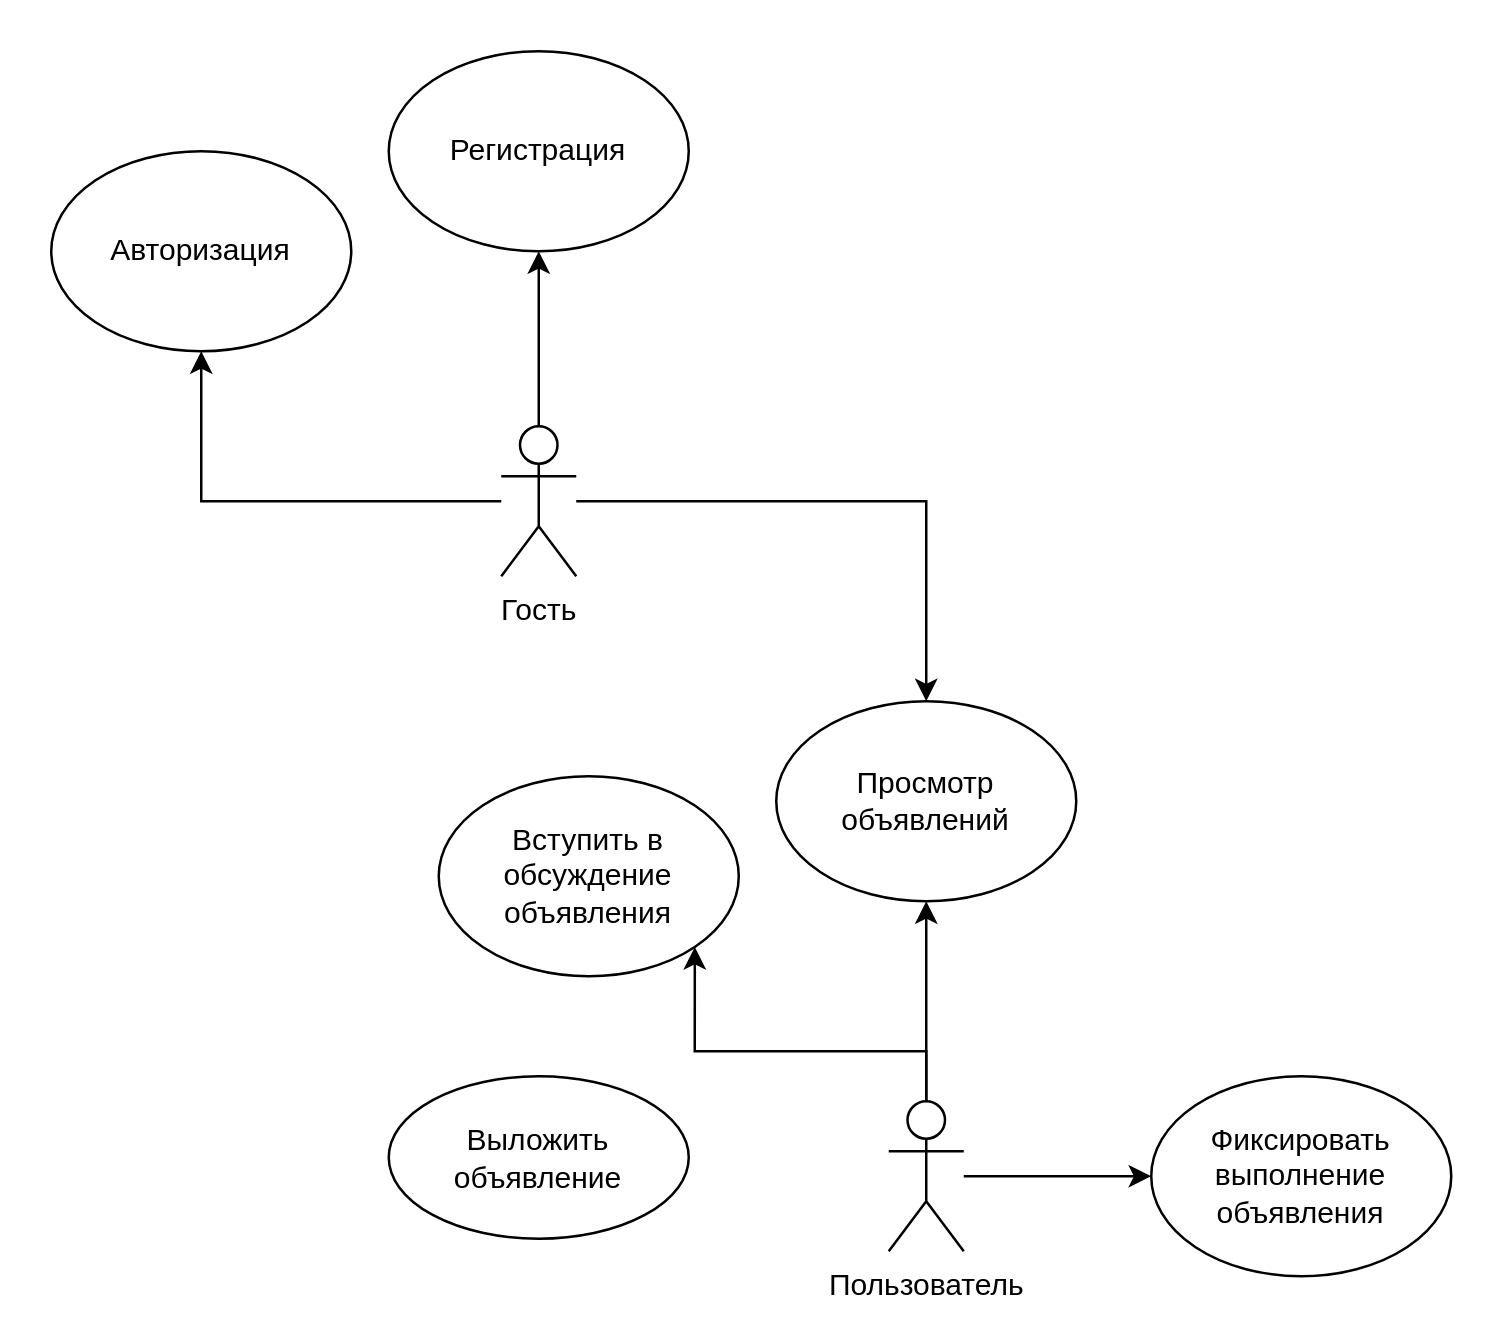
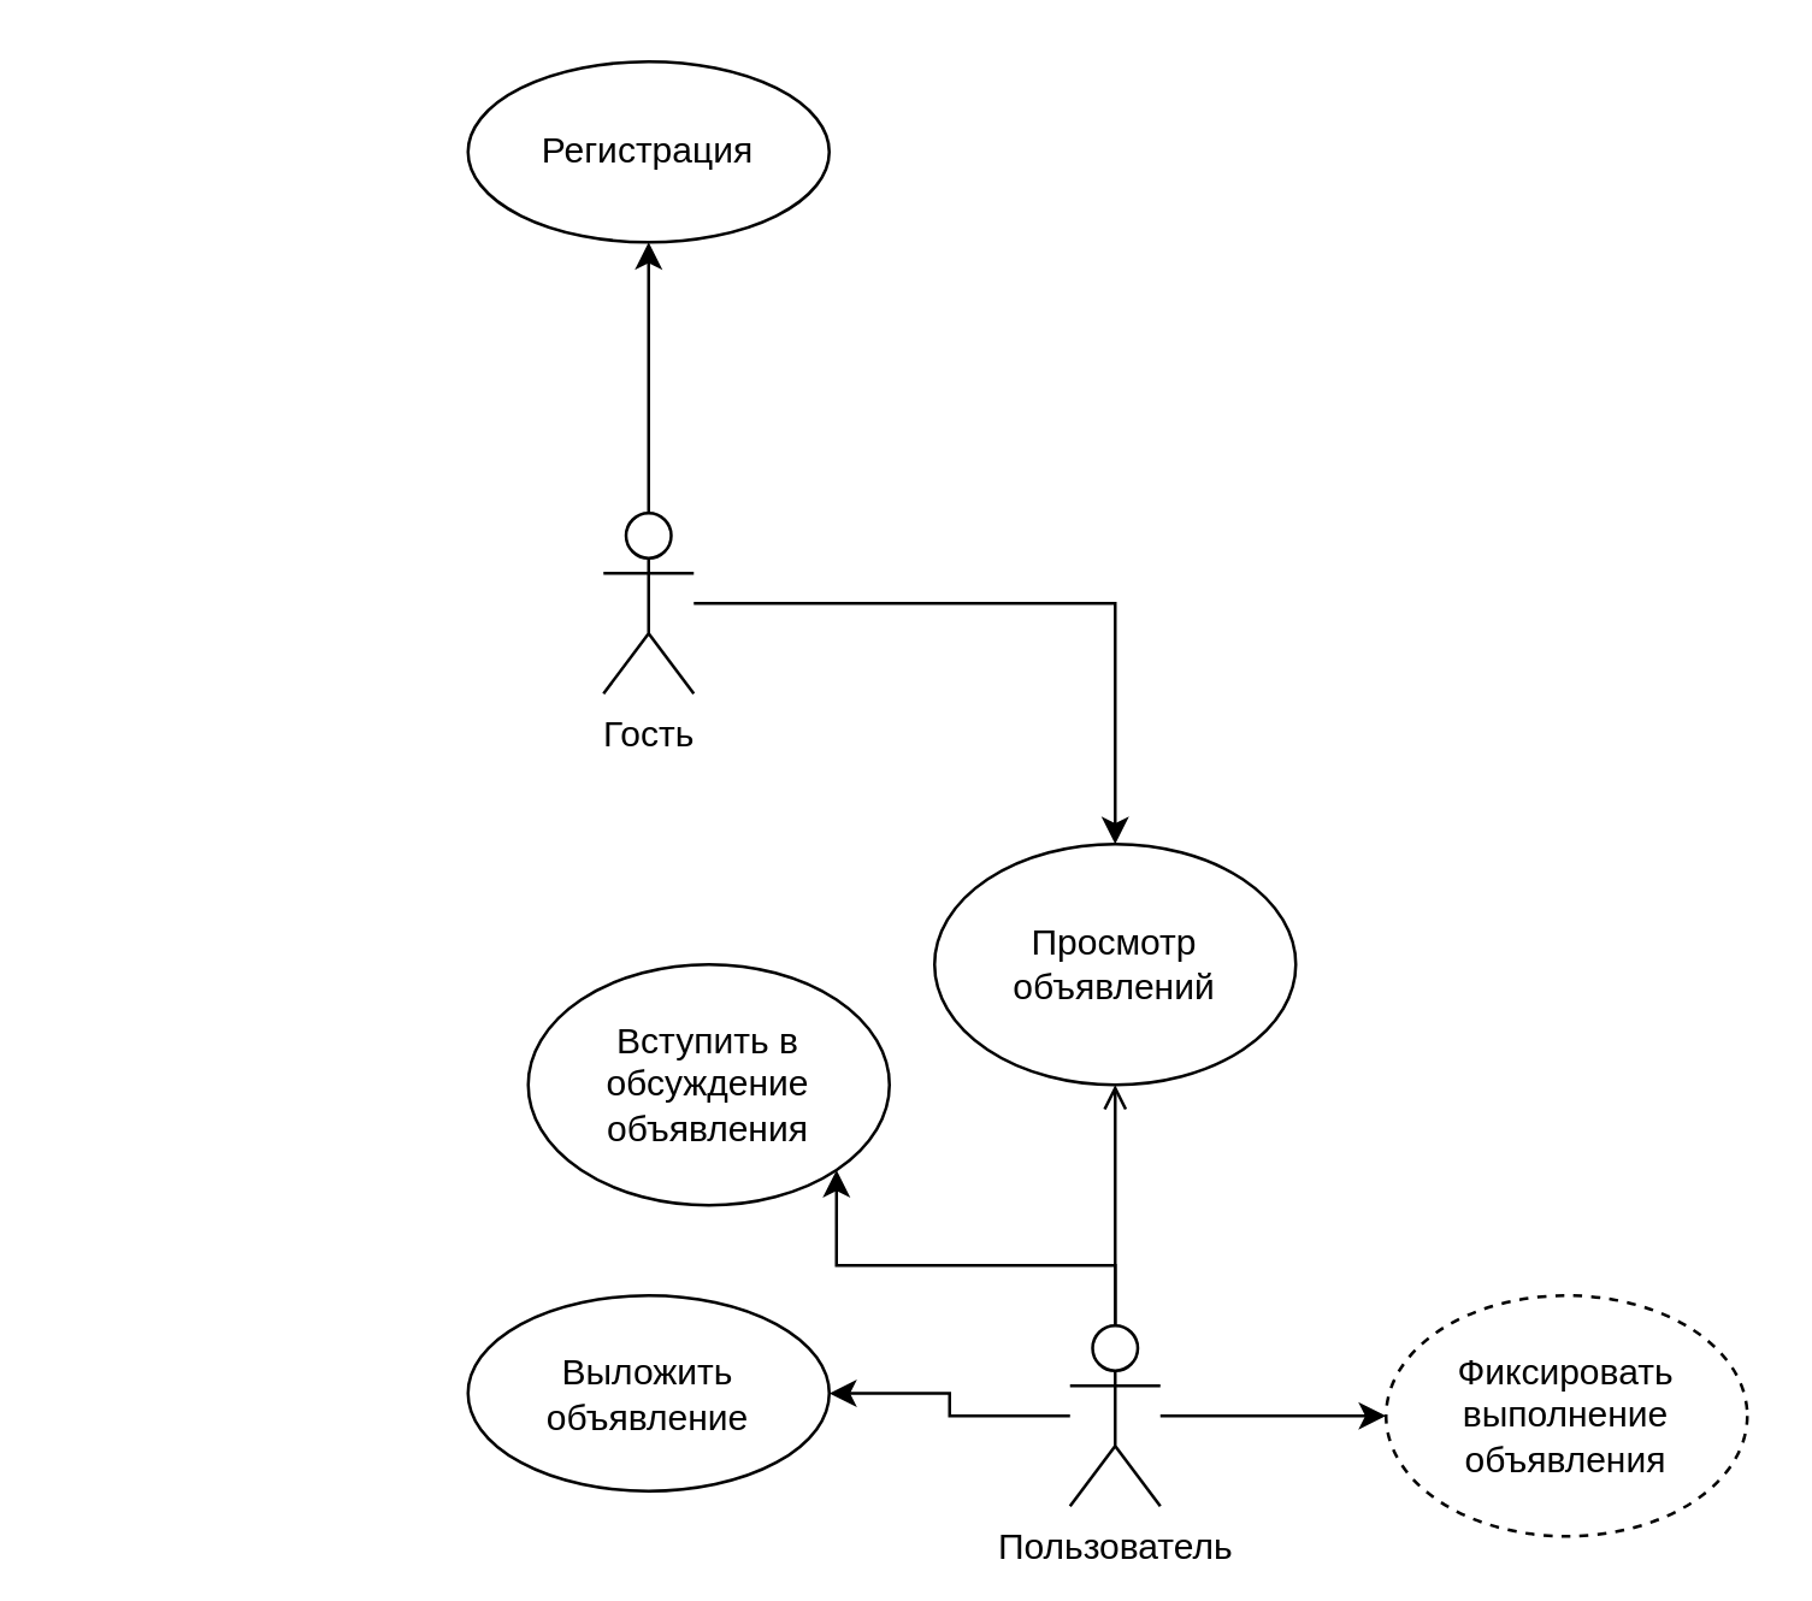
  <mxCell id="0" />
  <mxCell id="1" parent="0" />
- <mxCell id="2" style="edgeStyle=orthogonalEdgeStyle;rounded=0;orthogonalLoop=1;jettySize=auto;html=1;entryX=0.5;entryY=1;entryDx=0;entryDy=0;" parent="1" source="5" target="12" edge="1"><mxGeometry relative="1" as="geometry" /></mxCell>
  <mxCell id="3" style="edgeStyle=orthogonalEdgeStyle;rounded=0;orthogonalLoop=1;jettySize=auto;html=1;" parent="1" source="5" target="11" edge="1"><mxGeometry relative="1" as="geometry" /></mxCell>
  <mxCell id="4" style="edgeStyle=orthogonalEdgeStyle;rounded=0;orthogonalLoop=1;jettySize=auto;html=1;entryX=0.5;entryY=0;entryDx=0;entryDy=0;" parent="1" source="5" target="13" edge="1"><mxGeometry relative="1" as="geometry" /></mxCell>
  <mxCell id="5" value="Гость" style="shape=umlActor;verticalLabelPosition=bottom;verticalAlign=top;html=1;outlineConnect=0;" parent="1" vertex="1"><mxGeometry x="200" y="170" width="30" height="60" as="geometry" /></mxCell>
- <mxCell id="6" style="edgeStyle=orthogonalEdgeStyle;rounded=0;orthogonalLoop=1;jettySize=auto;html=1;exitX=0.5;exitY=0;exitDx=0;exitDy=0;exitPerimeter=0;entryX=0.5;entryY=1;entryDx=0;entryDy=0;" parent="1" source="10" target="13" edge="1"><mxGeometry relative="1" as="geometry" /></mxCell>
+ <mxCell id="6" style="edgeStyle=orthogonalEdgeStyle;rounded=0;orthogonalLoop=1;jettySize=auto;html=1;exitX=0.5;exitY=0;exitDx=0;exitDy=0;exitPerimeter=0;entryX=0.5;entryY=1;entryDx=0;entryDy=0;endArrow=open;" parent="1" source="10" target="13" edge="1"><mxGeometry relative="1" as="geometry" /></mxCell>
+ <mxCell id="7" style="edgeStyle=orthogonalEdgeStyle;rounded=0;orthogonalLoop=1;jettySize=auto;html=1;" parent="1" source="10" target="14" edge="1"><mxGeometry relative="1" as="geometry" /></mxCell>
  <mxCell id="8" style="edgeStyle=orthogonalEdgeStyle;rounded=0;orthogonalLoop=1;jettySize=auto;html=1;entryX=1;entryY=1;entryDx=0;entryDy=0;" parent="1" source="10" target="15" edge="1"><mxGeometry relative="1" as="geometry"><Array as="points"><mxPoint x="370" y="420" /><mxPoint x="277" y="420" /></Array></mxGeometry></mxCell>
  <mxCell id="9" style="edgeStyle=orthogonalEdgeStyle;rounded=0;orthogonalLoop=1;jettySize=auto;html=1;entryX=0;entryY=0.5;entryDx=0;entryDy=0;" parent="1" source="10" target="16" edge="1"><mxGeometry relative="1" as="geometry" /></mxCell>
  <mxCell id="10" value="Пользователь" style="shape=umlActor;verticalLabelPosition=bottom;verticalAlign=top;html=1;outlineConnect=0;" parent="1" vertex="1"><mxGeometry x="355" y="440" width="30" height="60" as="geometry" /></mxCell>
- <mxCell id="11" value="Регистрация" style="ellipse;whiteSpace=wrap;html=1;" parent="1" vertex="1"><mxGeometry x="155" width="120" height="80" as="geometry" y="20" /></mxCell>
- <mxCell id="12" value="Авторизация" style="ellipse;whiteSpace=wrap;html=1;" parent="1" vertex="1"><mxGeometry x="20" y="60" width="120" height="80" as="geometry" /></mxCell>
+ <mxCell id="11" value="Регистрация" style="ellipse;whiteSpace=wrap;html=1;" parent="1" vertex="1"><mxGeometry x="155" y="20" width="120" height="60" as="geometry" /></mxCell>
  <mxCell id="13" value="Просмотр объявлений" style="ellipse;whiteSpace=wrap;html=1;" parent="1" vertex="1"><mxGeometry x="310" y="280" width="120" height="80" as="geometry" /></mxCell>
  <mxCell id="14" value="Выложить объявление" style="ellipse;whiteSpace=wrap;html=1;" parent="1" vertex="1"><mxGeometry x="155" y="430" width="120" height="65" as="geometry" /></mxCell>
- <mxCell id="15" value="Вступить в обсуждение объявления" style="ellipse;whiteSpace=wrap;html=1;" parent="1" vertex="1"><mxGeometry x="175" y="310" width="120" height="80" as="geometry" /></mxCell>
- <mxCell id="16" value="Фиксировать выполнение объявления" style="ellipse;whiteSpace=wrap;html=1;" parent="1" vertex="1"><mxGeometry x="460" y="430" width="120" height="80" as="geometry" /></mxCell>
+ <mxCell id="15" value="Вступить в обсуждение объявления" style="ellipse;whiteSpace=wrap;html=1;" parent="1" vertex="1"><mxGeometry x="175" y="320" width="120" height="80" as="geometry" /></mxCell>
+ <mxCell id="16" value="Фиксировать выполнение объявления" style="ellipse;whiteSpace=wrap;html=1;dashed=1;" parent="1" vertex="1"><mxGeometry x="460" y="430" width="120" height="80" as="geometry" /></mxCell>
